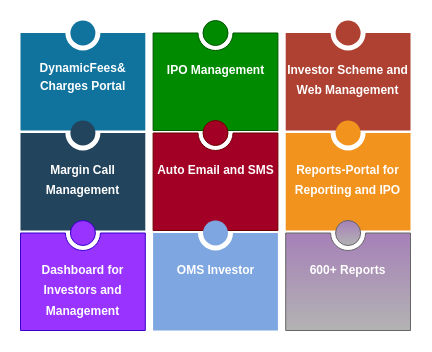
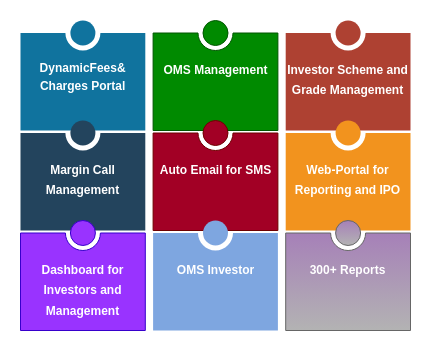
  <mxCell id="0" />
  <mxCell id="1" parent="0" />
  <mxCell id="2" value="" style="group;fontSize=12;" vertex="1" connectable="0" parent="1"><mxGeometry x="20" y="20" width="390" height="310" as="geometry" /></mxCell>
  <mxCell id="3" value="&lt;p style=&quot;margin: 0cm 17.5pt 0.0pt 17.6pt; line-height: 90%;&quot; align=&quot;center&quot; class=&quot;MsoNormal&quot;&gt;&lt;font style=&quot;font-size: 12px;&quot;&gt;DynamicFees&amp;amp; Charges Portal &lt;/font&gt;&lt;span style=&quot;letter-spacing:-.8pt&quot;&gt; &lt;/span&gt;&lt;span style=&quot;letter-spacing:-.8pt&quot;&gt; &lt;/span&gt;&lt;span style=&quot;font-size: 14pt; line-height: 90%;&quot; lang=&quot;EN-US&quot;&gt;&lt;/span&gt;&lt;span style=&quot;font-size:14.0pt;mso-bidi-font-size:11.0pt;line-height:90%&quot; lang=&quot;EN-US&quot;&gt;&lt;/span&gt;&lt;/p&gt;" style="verticalLabelPosition=middle;verticalAlign=top;html=1;shape=mxgraph.infographic.numberedEntryVert;dy=25;strokeColor=none;fontSize=17;fontColor=#FFFFFF;align=center;labelPosition=center;spacingTop=32;fontStyle=1;whiteSpace=wrap;fillColor=#10739E;" vertex="1" parent="2"><mxGeometry width="124.8" height="110" as="geometry" /></mxCell>
- <mxCell id="4" value="&lt;font style=&quot;font-size: 12px;&quot;&gt;IPO Management&lt;/font&gt;" style="verticalLabelPosition=middle;verticalAlign=top;html=1;shape=mxgraph.infographic.numberedEntryVert;dy=25;strokeColor=#005700;fontSize=17;align=center;labelPosition=center;spacingTop=32;fontStyle=1;whiteSpace=wrap;fillColor=#008a00;fontColor=#ffffff;" vertex="1" parent="2"><mxGeometry x="132.6" width="124.8" height="110" as="geometry" /></mxCell>
- <mxCell id="5" value="&lt;font style=&quot;font-size: 12px;&quot;&gt;Investor Scheme and Web Management&lt;/font&gt;" style="verticalLabelPosition=middle;verticalAlign=top;html=1;shape=mxgraph.infographic.numberedEntryVert;dy=25;strokeColor=none;fontSize=17;fontColor=#FFFFFF;align=center;labelPosition=center;spacingTop=32;fontStyle=1;whiteSpace=wrap;fillColor=#AE4132;" vertex="1" parent="2"><mxGeometry x="265.2" width="124.8" height="110" as="geometry" /></mxCell>
+ <mxCell id="4" value="&lt;font style=&quot;font-size: 12px;&quot;&gt;OMS Management&lt;/font&gt;" style="verticalLabelPosition=middle;verticalAlign=top;html=1;shape=mxgraph.infographic.numberedEntryVert;dy=25;strokeColor=#005700;fontSize=17;align=center;labelPosition=center;spacingTop=32;fontStyle=1;whiteSpace=wrap;fillColor=#008a00;fontColor=#ffffff;" vertex="1" parent="2"><mxGeometry x="132.6" width="124.8" height="110" as="geometry" /></mxCell>
+ <mxCell id="5" value="&lt;font style=&quot;font-size: 12px;&quot;&gt;Investor Scheme and Grade Management&lt;/font&gt;" style="verticalLabelPosition=middle;verticalAlign=top;html=1;shape=mxgraph.infographic.numberedEntryVert;dy=25;strokeColor=none;fontSize=17;fontColor=#FFFFFF;align=center;labelPosition=center;spacingTop=32;fontStyle=1;whiteSpace=wrap;fillColor=#AE4132;" vertex="1" parent="2"><mxGeometry x="265.2" width="124.8" height="110" as="geometry" /></mxCell>
  <mxCell id="6" value="&lt;font style=&quot;font-size: 12px;&quot;&gt;Margin Call Management&lt;/font&gt;" style="verticalLabelPosition=middle;verticalAlign=top;html=1;shape=mxgraph.infographic.numberedEntryVert;dy=25;strokeColor=none;fontSize=17;fontColor=#FFFFFF;align=center;labelPosition=center;spacingTop=32;fontStyle=1;whiteSpace=wrap;fillColor=#23445D;" vertex="1" parent="2"><mxGeometry y="100" width="124.8" height="110" as="geometry" /></mxCell>
- <mxCell id="7" value="&lt;font style=&quot;font-size: 12px;&quot;&gt;Auto Email and SMS&lt;/font&gt;" style="verticalLabelPosition=middle;verticalAlign=top;html=1;shape=mxgraph.infographic.numberedEntryVert;dy=25;strokeColor=#6F0000;fontSize=17;fontColor=#ffffff;align=center;labelPosition=center;spacingTop=32;fontStyle=1;whiteSpace=wrap;fillColor=#a20025;" vertex="1" parent="2"><mxGeometry x="132.6" y="100" width="124.8" height="110" as="geometry" /></mxCell>
- <mxCell id="8" value="&lt;font style=&quot;font-size: 12px;&quot;&gt;Reports-Portal for Reporting and IPO&lt;/font&gt;" style="verticalLabelPosition=middle;verticalAlign=top;html=1;shape=mxgraph.infographic.numberedEntryVert;dy=25;strokeColor=none;fontSize=17;fontColor=#FFFFFF;align=center;labelPosition=center;spacingTop=32;fontStyle=1;whiteSpace=wrap;fillColor=#F2931E;" vertex="1" parent="2"><mxGeometry x="265.2" y="100" width="124.8" height="110" as="geometry" /></mxCell>
+ <mxCell id="7" value="&lt;font style=&quot;font-size: 12px;&quot;&gt;Auto Email for SMS&lt;/font&gt;" style="verticalLabelPosition=middle;verticalAlign=top;html=1;shape=mxgraph.infographic.numberedEntryVert;dy=25;strokeColor=#6F0000;fontSize=17;fontColor=#ffffff;align=center;labelPosition=center;spacingTop=32;fontStyle=1;whiteSpace=wrap;fillColor=#a20025;" vertex="1" parent="2"><mxGeometry x="132.6" y="100" width="124.8" height="110" as="geometry" /></mxCell>
+ <mxCell id="8" value="&lt;font style=&quot;font-size: 12px;&quot;&gt;Web-Portal for Reporting and IPO&lt;/font&gt;" style="verticalLabelPosition=middle;verticalAlign=top;html=1;shape=mxgraph.infographic.numberedEntryVert;dy=25;strokeColor=none;fontSize=17;fontColor=#FFFFFF;align=center;labelPosition=center;spacingTop=32;fontStyle=1;whiteSpace=wrap;fillColor=#F2931E;" vertex="1" parent="2"><mxGeometry x="265.2" y="100" width="124.8" height="110" as="geometry" /></mxCell>
  <mxCell id="9" value="&lt;font style=&quot;font-size: 12px;&quot;&gt;Dashboard for Investors and Management&lt;/font&gt;" style="verticalLabelPosition=middle;verticalAlign=top;html=1;shape=mxgraph.infographic.numberedEntryVert;dy=25;strokeColor=#3700CC;fontSize=17;align=center;labelPosition=center;spacingTop=32;fontStyle=1;whiteSpace=wrap;fillColor=#9933FF;fontColor=#ffffff;" vertex="1" parent="2"><mxGeometry y="200" width="124.8" height="110" as="geometry" /></mxCell>
  <mxCell id="10" value="&lt;font style=&quot;font-size: 12px;&quot;&gt;OMS Investor&lt;/font&gt;" style="verticalLabelPosition=middle;verticalAlign=top;html=1;shape=mxgraph.infographic.numberedEntryVert;dy=25;strokeColor=none;fontSize=17;fontColor=#FFFFFF;align=center;labelPosition=center;spacingTop=32;fontStyle=1;whiteSpace=wrap;fillColor=#7EA6E0;" vertex="1" parent="2"><mxGeometry x="132.6" y="200" width="124.8" height="110" as="geometry" /></mxCell>
- <mxCell id="11" value="&lt;font style=&quot;font-size: 12px;&quot; color=&quot;#ffffff&quot;&gt;600+ Reports&lt;/font&gt;" style="verticalLabelPosition=middle;verticalAlign=top;html=1;shape=mxgraph.infographic.numberedEntryVert;dy=25;strokeColor=#666666;fontSize=17;align=center;labelPosition=center;spacingTop=32;fontStyle=1;whiteSpace=wrap;fillColor=#A680B8;gradientColor=#b3b3b3;" vertex="1" parent="2"><mxGeometry x="265.2" y="200" width="124.8" height="110" as="geometry" /></mxCell>
+ <mxCell id="11" value="&lt;font style=&quot;font-size: 12px;&quot; color=&quot;#ffffff&quot;&gt;300+ Reports&lt;/font&gt;" style="verticalLabelPosition=middle;verticalAlign=top;html=1;shape=mxgraph.infographic.numberedEntryVert;dy=25;strokeColor=#666666;fontSize=17;align=center;labelPosition=center;spacingTop=32;fontStyle=1;whiteSpace=wrap;fillColor=#A680B8;gradientColor=#b3b3b3;" vertex="1" parent="2"><mxGeometry x="265.2" y="200" width="124.8" height="110" as="geometry" /></mxCell>
